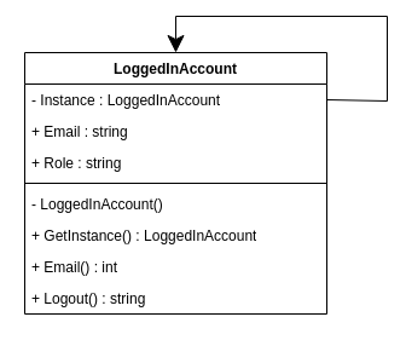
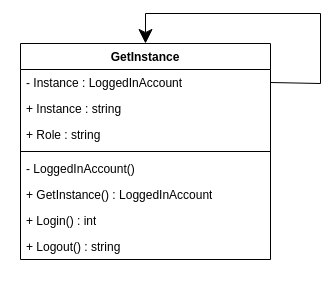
  <mxCell id="0" />
  <mxCell id="1" parent="0" />
- <mxCell id="2" value="LoggedInAccount" style="swimlane;fontStyle=1;align=center;verticalAlign=top;childLayout=stackLayout;horizontal=1;startSize=26;horizontalStack=0;resizeParent=1;resizeParentMax=0;resizeLast=0;collapsible=1;marginBottom=0;whiteSpace=wrap;html=1;" vertex="1" parent="1"><mxGeometry x="20" y="20" width="250" height="216" as="geometry" /></mxCell>
+ <mxCell id="2" value="GetInstance" style="swimlane;fontStyle=1;align=center;verticalAlign=top;childLayout=stackLayout;horizontal=1;startSize=26;horizontalStack=0;resizeParent=1;resizeParentMax=0;resizeLast=0;collapsible=1;marginBottom=0;whiteSpace=wrap;html=1;" vertex="1" parent="1"><mxGeometry x="20" y="20" width="250" height="216" as="geometry" /></mxCell>
  <mxCell id="3" value="- Instance : LoggedInAccount" style="text;strokeColor=none;fillColor=none;align=left;verticalAlign=top;spacingLeft=4;spacingRight=4;overflow=hidden;rotatable=0;points=[[0,0.5],[1,0.5]];portConstraint=eastwest;whiteSpace=wrap;html=1;" vertex="1" parent="2"><mxGeometry y="26" width="250" height="26" as="geometry" /></mxCell>
- <mxCell id="4" value="&lt;div&gt;+ Email : string&lt;/div&gt;" style="text;strokeColor=none;fillColor=none;align=left;verticalAlign=top;spacingLeft=4;spacingRight=4;overflow=hidden;rotatable=0;points=[[0,0.5],[1,0.5]];portConstraint=eastwest;whiteSpace=wrap;html=1;" vertex="1" parent="2"><mxGeometry y="52" width="250" height="26" as="geometry" /></mxCell>
+ <mxCell id="4" value="&lt;div&gt;+ Instance : string&lt;/div&gt;" style="text;strokeColor=none;fillColor=none;align=left;verticalAlign=top;spacingLeft=4;spacingRight=4;overflow=hidden;rotatable=0;points=[[0,0.5],[1,0.5]];portConstraint=eastwest;whiteSpace=wrap;html=1;" vertex="1" parent="2"><mxGeometry y="52" width="250" height="26" as="geometry" /></mxCell>
  <mxCell id="5" value="+ Role : string" style="text;strokeColor=none;fillColor=none;align=left;verticalAlign=top;spacingLeft=4;spacingRight=4;overflow=hidden;rotatable=0;points=[[0,0.5],[1,0.5]];portConstraint=eastwest;whiteSpace=wrap;html=1;" vertex="1" parent="2"><mxGeometry y="78" width="250" height="26" as="geometry" /></mxCell>
  <mxCell id="6" value="" style="line;strokeWidth=1;fillColor=none;align=left;verticalAlign=middle;spacingTop=-1;spacingLeft=3;spacingRight=3;rotatable=0;labelPosition=right;points=[];portConstraint=eastwest;strokeColor=inherit;" vertex="1" parent="2"><mxGeometry y="104" width="250" height="8" as="geometry" /></mxCell>
  <mxCell id="7" value="- LoggedInAccount()" style="text;strokeColor=none;fillColor=none;align=left;verticalAlign=top;spacingLeft=4;spacingRight=4;overflow=hidden;rotatable=0;points=[[0,0.5],[1,0.5]];portConstraint=eastwest;whiteSpace=wrap;html=1;" vertex="1" parent="2"><mxGeometry y="112" width="250" height="26" as="geometry" /></mxCell>
  <mxCell id="8" value="+ GetInstance() : LoggedInAccount" style="text;strokeColor=none;fillColor=none;align=left;verticalAlign=top;spacingLeft=4;spacingRight=4;overflow=hidden;rotatable=0;points=[[0,0.5],[1,0.5]];portConstraint=eastwest;whiteSpace=wrap;html=1;" vertex="1" parent="2"><mxGeometry y="138" width="250" height="26" as="geometry" /></mxCell>
- <mxCell id="9" value="+ Email() : int" style="text;strokeColor=none;fillColor=none;align=left;verticalAlign=top;spacingLeft=4;spacingRight=4;overflow=hidden;rotatable=0;points=[[0,0.5],[1,0.5]];portConstraint=eastwest;whiteSpace=wrap;html=1;" vertex="1" parent="2"><mxGeometry y="164" width="250" height="26" as="geometry" /></mxCell>
+ <mxCell id="9" value="+ Login() : int" style="text;strokeColor=none;fillColor=none;align=left;verticalAlign=top;spacingLeft=4;spacingRight=4;overflow=hidden;rotatable=0;points=[[0,0.5],[1,0.5]];portConstraint=eastwest;whiteSpace=wrap;html=1;" vertex="1" parent="2"><mxGeometry y="164" width="250" height="26" as="geometry" /></mxCell>
  <mxCell id="10" value="+ Logout() : string" style="text;strokeColor=none;fillColor=none;align=left;verticalAlign=top;spacingLeft=4;spacingRight=4;overflow=hidden;rotatable=0;points=[[0,0.5],[1,0.5]];portConstraint=eastwest;whiteSpace=wrap;html=1;" vertex="1" parent="2"><mxGeometry y="190" width="250" height="26" as="geometry" /></mxCell>
  <mxCell id="11" value="" style="endArrow=classic;endFill=1;endSize=12;html=1;rounded=0;entryX=0.5;entryY=0;entryDx=0;entryDy=0;exitX=1;exitY=0.5;exitDx=0;exitDy=0;" edge="1" parent="2" source="3" target="2"><mxGeometry width="160" relative="1" as="geometry"><mxPoint x="90" y="190" as="sourcePoint" /><mxPoint x="250" y="190" as="targetPoint" /><Array as="points"><mxPoint x="300" y="40" /><mxPoint x="300" y="-30" /><mxPoint x="125" y="-30" /></Array></mxGeometry></mxCell>
